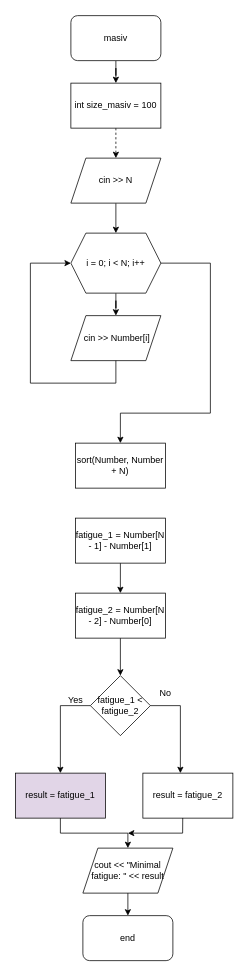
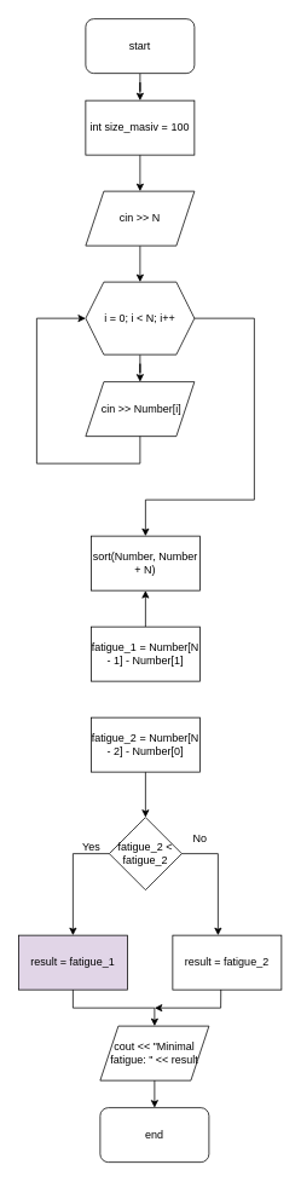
  <mxCell id="0" />
  <mxCell id="1" parent="0" />
  <mxCell id="2" value="" style="edgeStyle=orthogonalEdgeStyle;rounded=0;orthogonalLoop=1;jettySize=auto;html=1;" edge="1" parent="1" source="3" target="5"><mxGeometry relative="1" as="geometry" /></mxCell>
- <mxCell id="3" value="masiv" style="rounded=1;whiteSpace=wrap;html=1;" vertex="1" parent="1"><mxGeometry x="94" y="20" width="120" height="60" as="geometry" /></mxCell>
- <mxCell id="4" value="" style="edgeStyle=orthogonalEdgeStyle;rounded=0;orthogonalLoop=1;jettySize=auto;html=1;dashed=1;" edge="1" parent="1" source="5" target="7"><mxGeometry relative="1" as="geometry" /></mxCell>
+ <mxCell id="3" value="start" style="rounded=1;whiteSpace=wrap;html=1;" vertex="1" parent="1"><mxGeometry x="94" y="20" width="120" height="60" as="geometry" /></mxCell>
+ <mxCell id="4" value="" style="edgeStyle=orthogonalEdgeStyle;rounded=0;orthogonalLoop=1;jettySize=auto;html=1;" edge="1" parent="1" source="5" target="7"><mxGeometry relative="1" as="geometry" /></mxCell>
  <mxCell id="5" value="int size_masiv = 100" style="rounded=0;whiteSpace=wrap;html=1;" vertex="1" parent="1"><mxGeometry x="94" y="110" width="120" height="60" as="geometry" /></mxCell>
  <mxCell id="6" value="" style="edgeStyle=orthogonalEdgeStyle;rounded=0;orthogonalLoop=1;jettySize=auto;html=1;" edge="1" parent="1" source="7" target="9"><mxGeometry relative="1" as="geometry" /></mxCell>
  <mxCell id="7" value="cin &amp;gt;&amp;gt; N" style="shape=parallelogram;perimeter=parallelogramPerimeter;whiteSpace=wrap;html=1;fixedSize=1;" vertex="1" parent="1"><mxGeometry x="94" y="210" width="120" height="60" as="geometry" /></mxCell>
  <mxCell id="8" value="" style="edgeStyle=orthogonalEdgeStyle;rounded=0;orthogonalLoop=1;jettySize=auto;html=1;" edge="1" parent="1" source="9" target="10"><mxGeometry relative="1" as="geometry" /></mxCell>
  <mxCell id="9" value="i = 0; i &amp;lt; N; i++" style="shape=hexagon;perimeter=hexagonPerimeter2;whiteSpace=wrap;html=1;fixedSize=1;" vertex="1" parent="1"><mxGeometry x="94" y="310" width="120" height="80" as="geometry" /></mxCell>
  <mxCell id="10" value="&amp;nbsp;cin &amp;gt;&amp;gt; Number[i]" style="shape=parallelogram;perimeter=parallelogramPerimeter;whiteSpace=wrap;html=1;fixedSize=1;" vertex="1" parent="1"><mxGeometry x="94" y="420" width="120" height="60" as="geometry" /></mxCell>
  <mxCell id="11" value="" style="endArrow=classic;html=1;rounded=0;exitX=0.5;exitY=1;exitDx=0;exitDy=0;entryX=0;entryY=0.5;entryDx=0;entryDy=0;" edge="1" parent="1" source="10" target="9"><mxGeometry width="50" height="50" relative="1" as="geometry"><mxPoint x="160" y="490" as="sourcePoint" /><mxPoint x="40" y="350" as="targetPoint" /><Array as="points"><mxPoint x="154" y="510" /><mxPoint x="40" y="510" /><mxPoint x="40" y="350" /></Array></mxGeometry></mxCell>
  <mxCell id="12" value="" style="endArrow=classic;html=1;rounded=0;exitX=1;exitY=0.5;exitDx=0;exitDy=0;" edge="1" parent="1" source="9"><mxGeometry width="50" height="50" relative="1" as="geometry"><mxPoint x="190" y="330" as="sourcePoint" /><mxPoint x="160" y="590" as="targetPoint" /><Array as="points"><mxPoint x="280" y="350" /><mxPoint x="280" y="550" /><mxPoint x="160" y="550" /></Array></mxGeometry></mxCell>
  <mxCell id="13" value="sort(Number, Number + N)" style="rounded=0;whiteSpace=wrap;html=1;" vertex="1" parent="1"><mxGeometry x="100" y="590" width="120" height="60" as="geometry" /></mxCell>
- <mxCell id="14" value="" style="edgeStyle=orthogonalEdgeStyle;rounded=0;orthogonalLoop=1;jettySize=auto;html=1;" edge="1" parent="1" source="15" target="17"><mxGeometry relative="1" as="geometry" /></mxCell>
+ <mxCell id="14" value="" style="edgeStyle=orthogonalEdgeStyle;rounded=0;orthogonalLoop=1;jettySize=auto;html=1;" edge="1" parent="1" source="15" target="13"><mxGeometry relative="1" as="geometry" /></mxCell>
  <mxCell id="15" value="fatigue_1 = Number[N - 1] - Number[1]" style="rounded=0;whiteSpace=wrap;html=1;" vertex="1" parent="1"><mxGeometry x="100" y="690" width="120" height="60" as="geometry" /></mxCell>
  <mxCell id="16" value="" style="edgeStyle=orthogonalEdgeStyle;rounded=0;orthogonalLoop=1;jettySize=auto;html=1;" edge="1" parent="1" source="17" target="18"><mxGeometry relative="1" as="geometry" /></mxCell>
  <mxCell id="17" value="fatigue_2 = Number[N - 2] - Number[0]" style="rounded=0;whiteSpace=wrap;html=1;" vertex="1" parent="1"><mxGeometry x="100" y="790" width="120" height="60" as="geometry" /></mxCell>
- <mxCell id="18" value="fatigue_1 &amp;lt; fatigue_2" style="rhombus;whiteSpace=wrap;html=1;" vertex="1" parent="1"><mxGeometry x="120" y="900" width="80" height="80" as="geometry" /></mxCell>
+ <mxCell id="18" value="fatigue_2 &amp;lt; fatigue_2" style="rhombus;whiteSpace=wrap;html=1;" vertex="1" parent="1"><mxGeometry x="120" y="900" width="80" height="80" as="geometry" /></mxCell>
  <mxCell id="19" value="" style="endArrow=classic;html=1;rounded=0;exitX=0;exitY=0.5;exitDx=0;exitDy=0;" edge="1" parent="1" source="18"><mxGeometry width="50" height="50" relative="1" as="geometry"><mxPoint x="190" y="770" as="sourcePoint" /><mxPoint x="80" y="1030" as="targetPoint" /><Array as="points"><mxPoint x="80" y="940" /></Array></mxGeometry></mxCell>
  <mxCell id="20" value="Yes" style="text;html=1;align=center;verticalAlign=middle;resizable=0;points=[];autosize=1;strokeColor=none;fillColor=none;" vertex="1" parent="1"><mxGeometry x="80" y="918" width="40" height="30" as="geometry" /></mxCell>
  <mxCell id="21" value="" style="endArrow=classic;html=1;rounded=0;exitX=1;exitY=0.5;exitDx=0;exitDy=0;" edge="1" parent="1" source="18"><mxGeometry width="50" height="50" relative="1" as="geometry"><mxPoint x="190" y="770" as="sourcePoint" /><mxPoint x="240" y="1030" as="targetPoint" /><Array as="points"><mxPoint x="240" y="940" /></Array></mxGeometry></mxCell>
  <mxCell id="22" value="No" style="text;html=1;align=center;verticalAlign=middle;resizable=0;points=[];autosize=1;strokeColor=none;fillColor=none;" vertex="1" parent="1"><mxGeometry x="200" y="908" width="40" height="30" as="geometry" /></mxCell>
  <mxCell id="23" value="result = fatigue_1" style="rounded=0;whiteSpace=wrap;html=1;fillColor=#e1d5e7;" vertex="1" parent="1"><mxGeometry x="20" y="1030" width="120" height="60" as="geometry" /></mxCell>
  <mxCell id="24" value="result = fatigue_2" style="rounded=0;whiteSpace=wrap;html=1;" vertex="1" parent="1"><mxGeometry x="190" y="1030" width="120" height="60" as="geometry" /></mxCell>
  <mxCell id="25" value="" style="endArrow=classic;html=1;rounded=0;exitX=0.5;exitY=1;exitDx=0;exitDy=0;" edge="1" parent="1" source="23"><mxGeometry width="50" height="50" relative="1" as="geometry"><mxPoint x="190" y="1050" as="sourcePoint" /><mxPoint x="170" y="1130" as="targetPoint" /><Array as="points"><mxPoint x="80" y="1110" /><mxPoint x="170" y="1110" /></Array></mxGeometry></mxCell>
  <mxCell id="26" value="" style="endArrow=classic;html=1;rounded=0;exitX=0.443;exitY=0.997;exitDx=0;exitDy=0;exitPerimeter=0;" edge="1" parent="1" source="24"><mxGeometry width="50" height="50" relative="1" as="geometry"><mxPoint x="330" y="1210" as="sourcePoint" /><mxPoint x="170" y="1110" as="targetPoint" /><Array as="points"><mxPoint x="243" y="1110" /></Array></mxGeometry></mxCell>
  <mxCell id="27" value="cout &amp;lt;&amp;lt; &quot;Minimal fatigue: &quot; &amp;lt;&amp;lt; result" style="shape=parallelogram;perimeter=parallelogramPerimeter;whiteSpace=wrap;html=1;fixedSize=1;" vertex="1" parent="1"><mxGeometry x="110" y="1130" width="120" height="60" as="geometry" /></mxCell>
  <mxCell id="28" value="" style="endArrow=classic;html=1;rounded=0;exitX=0.5;exitY=1;exitDx=0;exitDy=0;" edge="1" parent="1" source="27" target="29"><mxGeometry width="50" height="50" relative="1" as="geometry"><mxPoint x="190" y="1050" as="sourcePoint" /><mxPoint x="170" y="1230" as="targetPoint" /></mxGeometry></mxCell>
  <mxCell id="29" value="end" style="rounded=1;whiteSpace=wrap;html=1;" vertex="1" parent="1"><mxGeometry x="110" y="1220" width="120" height="60" as="geometry" /></mxCell>
